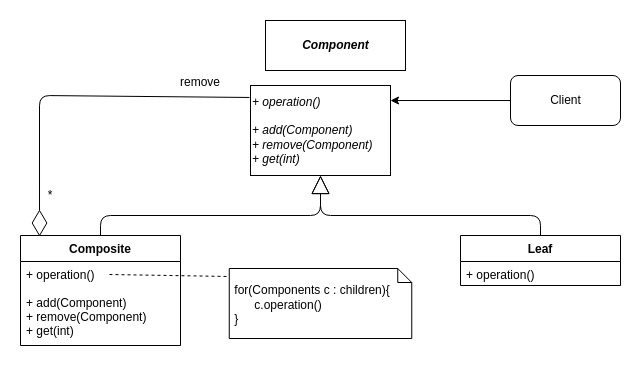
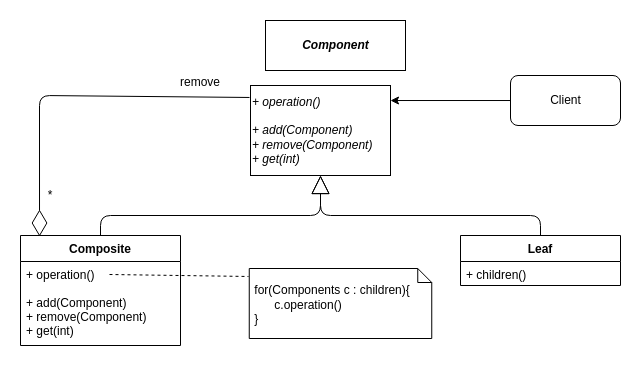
  <mxCell id="0" />
  <mxCell id="1" parent="0" />
  <mxCell id="2" value="&lt;i&gt;&lt;b&gt;Component&lt;/b&gt;&lt;/i&gt;" style="html=1;" parent="1" vertex="1"><mxGeometry x="265" y="20" width="140" height="50" as="geometry" /></mxCell>
  <mxCell id="3" value="" style="edgeStyle=orthogonalEdgeStyle;rounded=0;orthogonalLoop=1;jettySize=auto;html=1;entryX=1;entryY=0.167;entryDx=0;entryDy=0;entryPerimeter=0;" edge="1" parent="1" source="4" target="5"><mxGeometry relative="1" as="geometry" /></mxCell>
  <mxCell id="4" value="Client" style="html=1;rounded=1;" parent="1" vertex="1"><mxGeometry x="510" y="75" width="110" height="50" as="geometry" /></mxCell>
  <mxCell id="5" value="&lt;div&gt;&lt;i&gt;+ operation()&lt;/i&gt;&lt;/div&gt;&lt;div&gt;&lt;i&gt;&lt;br&gt;&lt;/i&gt;&lt;/div&gt;&lt;div&gt;&lt;i&gt;+ add(Component)&lt;/i&gt;&lt;/div&gt;&lt;div&gt;&lt;i&gt;+ remove(Component)&lt;/i&gt;&lt;/div&gt;&lt;div&gt;&lt;i&gt;+ get(int)&lt;/i&gt;&lt;/div&gt;" style="rounded=0;whiteSpace=wrap;html=1;align=left;" parent="1" vertex="1"><mxGeometry x="250" y="85" width="140" height="90" as="geometry" /></mxCell>
  <mxCell id="6" value="Composite" style="swimlane;fontStyle=1;align=center;verticalAlign=top;childLayout=stackLayout;horizontal=1;startSize=26;horizontalStack=0;resizeParent=1;resizeParentMax=0;resizeLast=0;collapsible=1;marginBottom=0;" vertex="1" parent="1"><mxGeometry x="20" y="235" width="160" height="110" as="geometry" /></mxCell>
  <mxCell id="7" value="+ operation()&#10;&#10;+ add(Component)&#10;+ remove(Component)&#10;+ get(int)" style="text;strokeColor=none;fillColor=none;align=left;verticalAlign=top;spacingLeft=4;spacingRight=4;overflow=hidden;rotatable=0;points=[[0,0.5],[1,0.5]];portConstraint=eastwest;" vertex="1" parent="6"><mxGeometry y="26" width="160" height="84" as="geometry" /></mxCell>
  <mxCell id="8" value="Leaf" style="swimlane;fontStyle=1;align=center;verticalAlign=top;childLayout=stackLayout;horizontal=1;startSize=26;horizontalStack=0;resizeParent=1;resizeParentMax=0;resizeLast=0;collapsible=1;marginBottom=0;" vertex="1" parent="1"><mxGeometry x="460" y="235" width="160" height="50" as="geometry" /></mxCell>
- <mxCell id="9" value="+ operation()" style="text;strokeColor=none;fillColor=none;align=left;verticalAlign=top;spacingLeft=4;spacingRight=4;overflow=hidden;rotatable=0;points=[[0,0.5],[1,0.5]];portConstraint=eastwest;" vertex="1" parent="8"><mxGeometry y="26" width="160" height="24" as="geometry" /></mxCell>
+ <mxCell id="9" value="+ children()" style="text;strokeColor=none;fillColor=none;align=left;verticalAlign=top;spacingLeft=4;spacingRight=4;overflow=hidden;rotatable=0;points=[[0,0.5],[1,0.5]];portConstraint=eastwest;" vertex="1" parent="8"><mxGeometry y="26" width="160" height="24" as="geometry" /></mxCell>
  <mxCell id="10" value="Extends" style="endArrow=block;endSize=16;endFill=0;html=1;exitX=0.5;exitY=0;exitDx=0;exitDy=0;noLabel=1;fontColor=none;entryX=0.5;entryY=1;entryDx=0;entryDy=0;" edge="1" parent="1" source="6" target="5"><mxGeometry x="-0.891" y="79" width="160" relative="1" as="geometry"><mxPoint x="110" y="235" as="sourcePoint" /><mxPoint x="270" y="235" as="targetPoint" /><Array as="points"><mxPoint x="100" y="215" /><mxPoint x="320" y="215" /></Array><mxPoint as="offset" /></mxGeometry></mxCell>
  <mxCell id="11" value="Extends" style="endArrow=block;endSize=16;endFill=0;html=1;noLabel=1;fontColor=none;" edge="1" parent="1"><mxGeometry x="-0.891" y="79" width="160" relative="1" as="geometry"><mxPoint x="540" y="235" as="sourcePoint" /><mxPoint x="320" y="175" as="targetPoint" /><Array as="points"><mxPoint x="540" y="215" /><mxPoint x="320" y="215" /></Array><mxPoint as="offset" /></mxGeometry></mxCell>
- <mxCell id="12" value="&lt;div&gt;&amp;nbsp;&lt;/div&gt;&lt;div&gt;&amp;nbsp;for(Components c : children){&lt;/div&gt;&lt;div&gt;&amp;nbsp;&amp;nbsp; &amp;nbsp;&amp;nbsp;&amp;nbsp; c.operation()&lt;br&gt;&lt;/div&gt;&lt;div&gt;&amp;nbsp;}&lt;br&gt;&lt;/div&gt;" style="shape=note;whiteSpace=wrap;html=1;size=14;verticalAlign=top;align=left;spacingTop=-6;fontColor=none;" vertex="1" parent="1"><mxGeometry x="228.75" y="268" width="182.5" height="70" as="geometry" /></mxCell>
+ <mxCell id="12" value="&lt;div&gt;&amp;nbsp;&lt;/div&gt;&lt;div&gt;&amp;nbsp;for(Components c : children){&lt;/div&gt;&lt;div&gt;&amp;nbsp;&amp;nbsp; &amp;nbsp;&amp;nbsp;&amp;nbsp; c.operation()&lt;br&gt;&lt;/div&gt;&lt;div&gt;&amp;nbsp;}&lt;br&gt;&lt;/div&gt;" style="shape=note;whiteSpace=wrap;html=1;size=14;verticalAlign=top;align=left;spacingTop=-6;fontColor=none;" vertex="1" parent="1"><mxGeometry x="248.75" y="268" width="182.5" height="70" as="geometry" /></mxCell>
  <mxCell id="13" value="" style="endArrow=none;dashed=1;html=1;fontColor=none;entryX=-0.004;entryY=0.114;entryDx=0;entryDy=0;entryPerimeter=0;" edge="1" parent="1" target="12"><mxGeometry width="50" height="50" relative="1" as="geometry"><mxPoint x="109" y="274" as="sourcePoint" /><mxPoint x="220" y="275" as="targetPoint" /></mxGeometry></mxCell>
  <mxCell id="14" value="remove" style="text;html=1;strokeColor=none;fillColor=none;align=center;verticalAlign=middle;whiteSpace=wrap;rounded=0;fontColor=none;" vertex="1" parent="1"><mxGeometry x="180" y="77" width="40" height="10" as="geometry" /></mxCell>
  <mxCell id="15" value="" style="endArrow=diamondThin;endFill=0;endSize=24;html=1;fontColor=none;exitX=-0.007;exitY=0.133;exitDx=0;exitDy=0;exitPerimeter=0;entryX=0.119;entryY=0.009;entryDx=0;entryDy=0;entryPerimeter=0;" edge="1" parent="1" source="5" target="6"><mxGeometry width="160" relative="1" as="geometry"><mxPoint x="240" y="100" as="sourcePoint" /><mxPoint x="40" y="100" as="targetPoint" /><Array as="points"><mxPoint x="39" y="95" /></Array></mxGeometry></mxCell>
  <mxCell id="16" value="*" style="text;html=1;strokeColor=none;fillColor=none;align=center;verticalAlign=middle;whiteSpace=wrap;rounded=0;fontColor=none;" vertex="1" parent="1"><mxGeometry x="30" y="185" width="40" height="20" as="geometry" /></mxCell>
